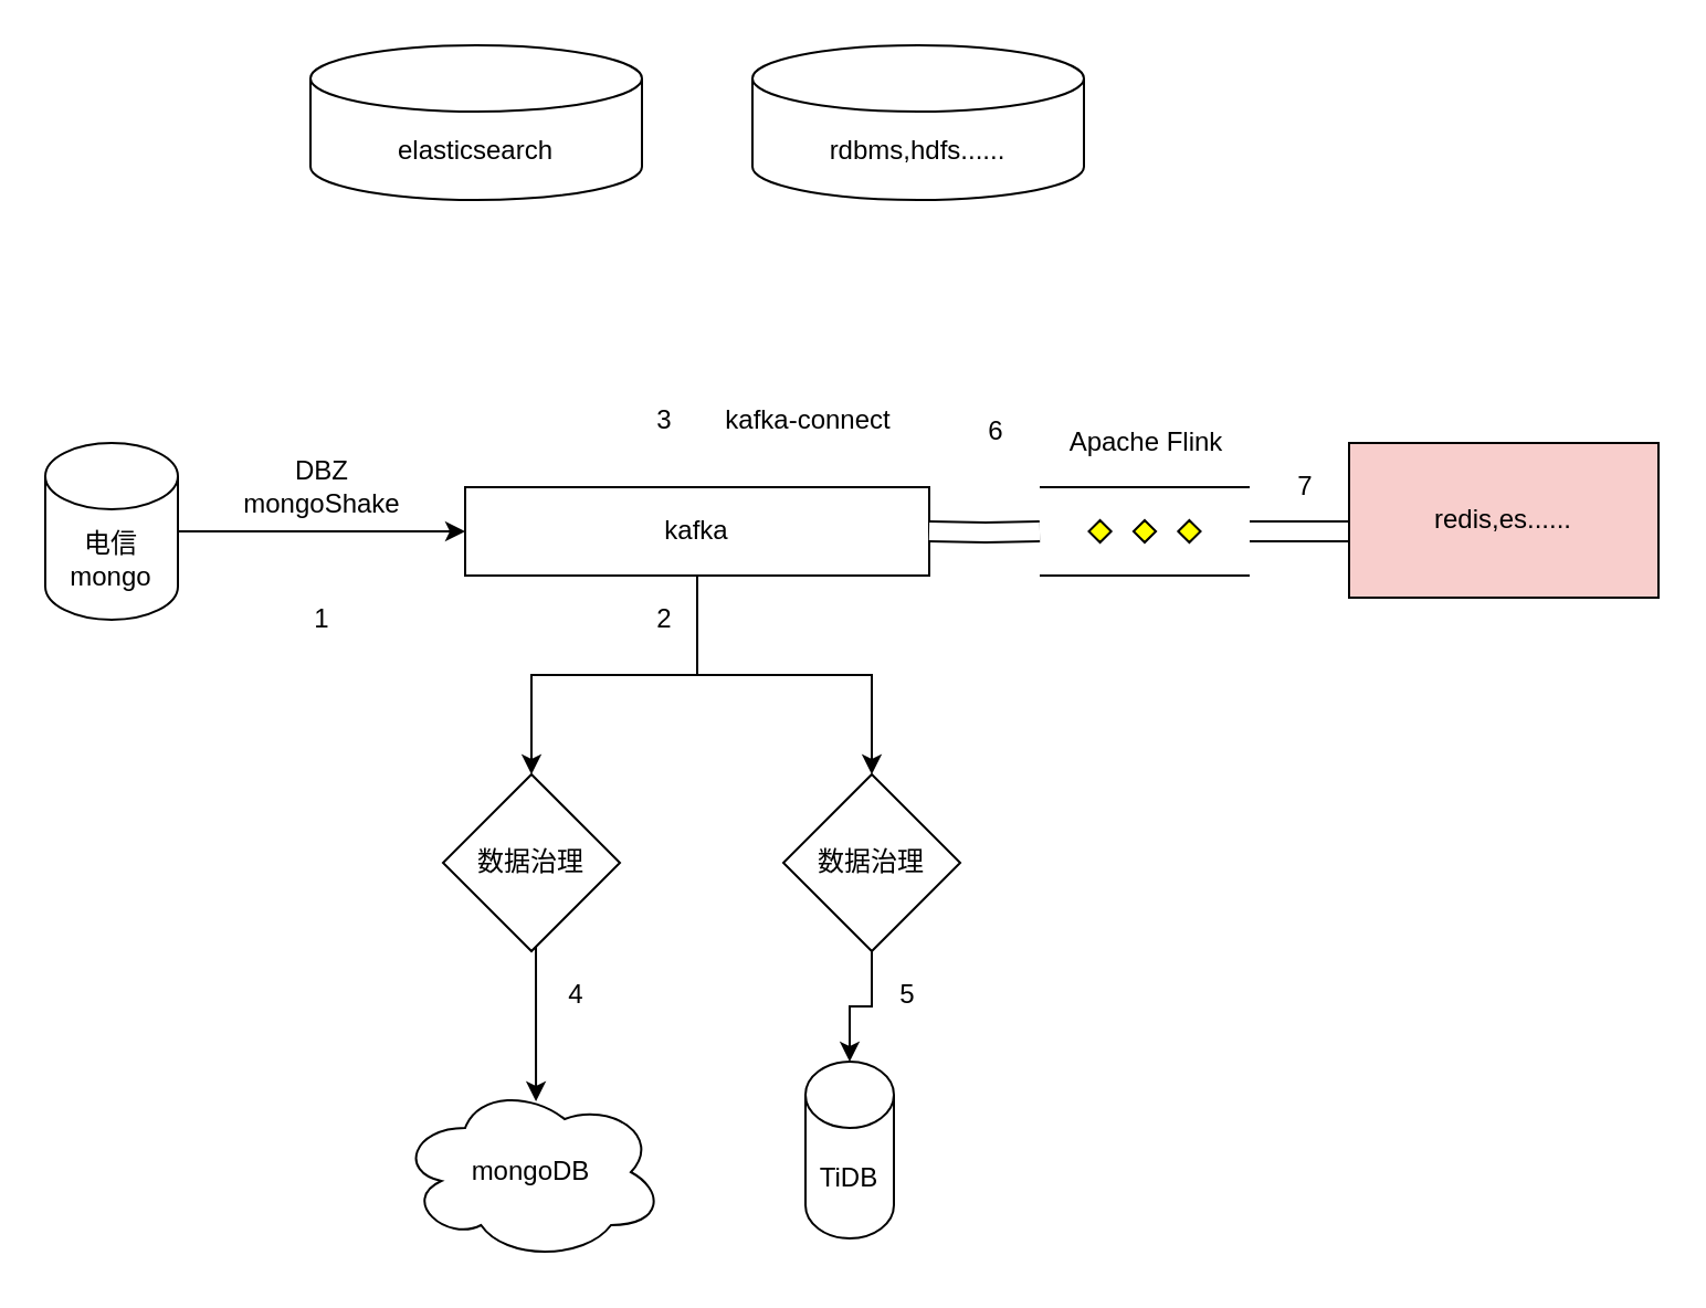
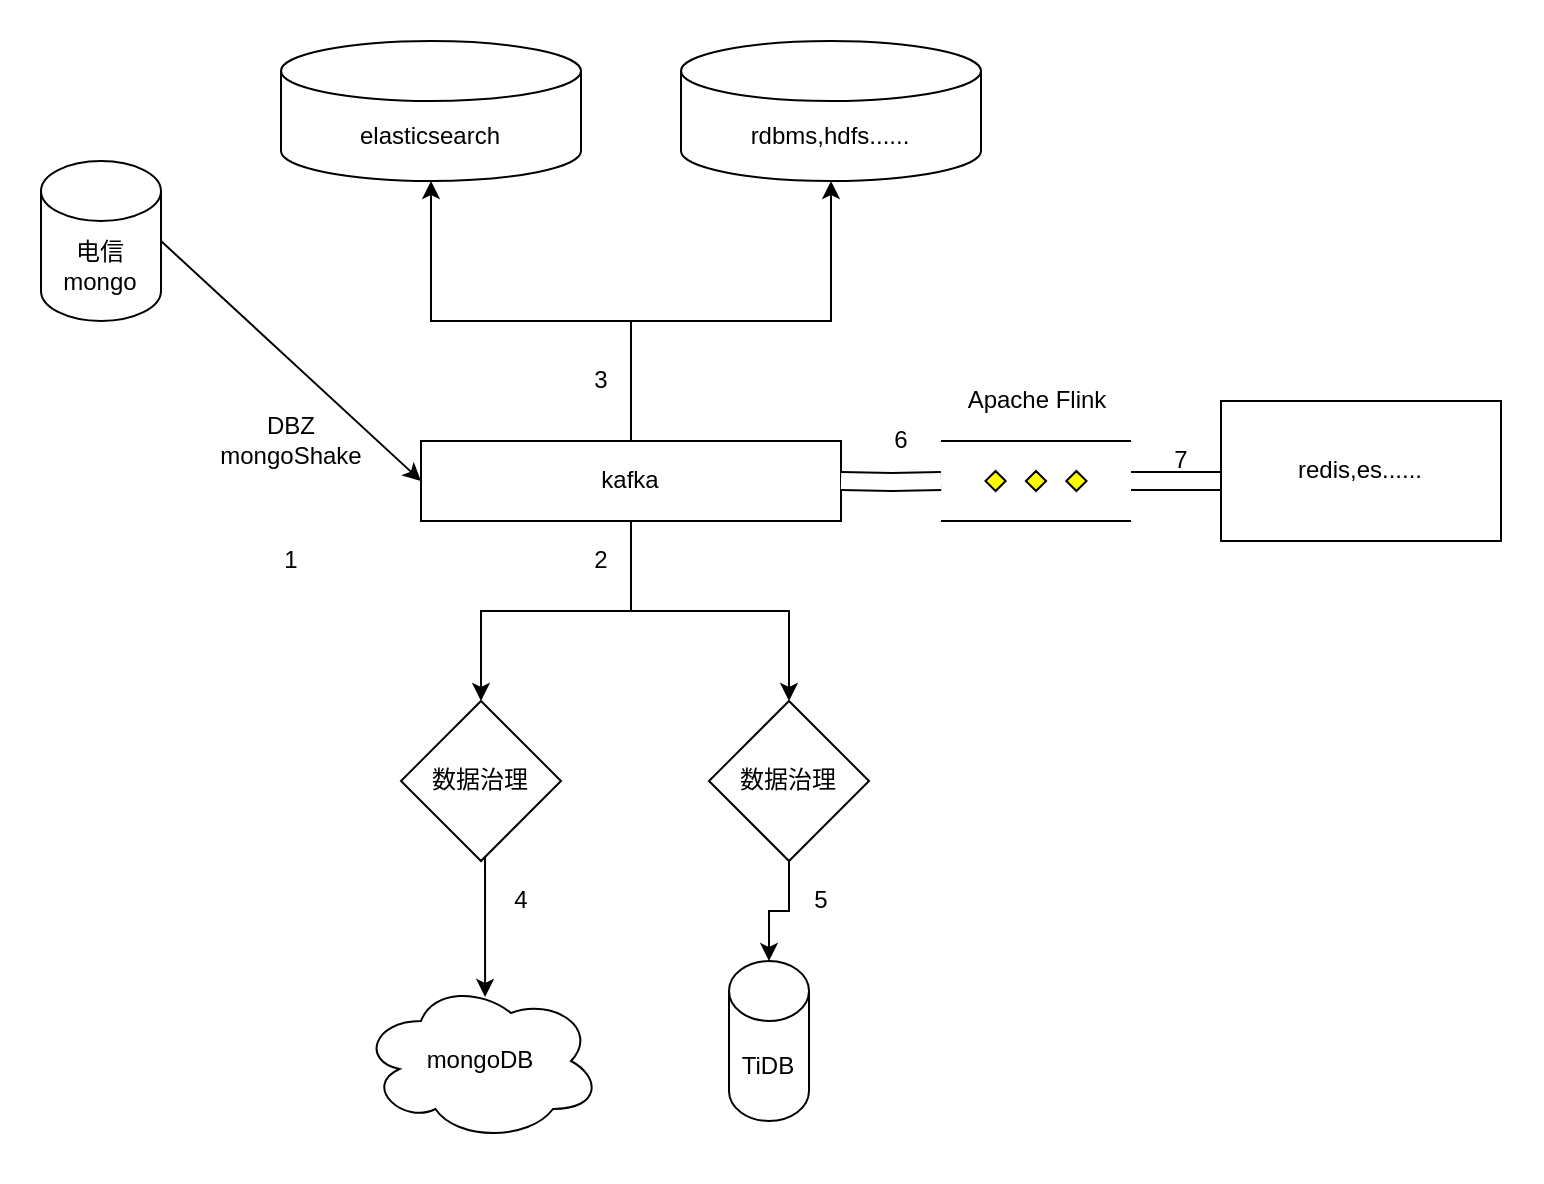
  <mxCell id="0" />
  <mxCell id="1" parent="0" />
  <mxCell id="2" value="" style="endArrow=classic;html=1;rounded=0;exitX=1;exitY=0.5;exitDx=0;exitDy=0;exitPerimeter=0;" edge="1" parent="1" source="8"><mxGeometry width="50" height="50" relative="1" as="geometry"><mxPoint x="120" y="240" as="sourcePoint" /><mxPoint x="210" y="240" as="targetPoint" /></mxGeometry></mxCell>
+ <mxCell id="3" value="" style="edgeStyle=orthogonalEdgeStyle;rounded=0;orthogonalLoop=1;jettySize=auto;html=1;exitX=0.5;exitY=0;exitDx=0;exitDy=0;" edge="1" parent="1" source="7" target="9"><mxGeometry relative="1" as="geometry"><Array as="points"><mxPoint x="315" y="160" /><mxPoint x="215" y="160" /></Array></mxGeometry></mxCell>
  <mxCell id="4" value="" style="edgeStyle=orthogonalEdgeStyle;rounded=0;orthogonalLoop=1;jettySize=auto;html=1;entryX=0.5;entryY=0;entryDx=0;entryDy=0;" edge="1" parent="1" source="7" target="16"><mxGeometry relative="1" as="geometry"><mxPoint x="240" y="330" as="targetPoint" /><Array as="points" /></mxGeometry></mxCell>
  <mxCell id="5" value="" style="edgeStyle=orthogonalEdgeStyle;rounded=0;orthogonalLoop=1;jettySize=auto;html=1;" edge="1" parent="1" source="7" target="15"><mxGeometry relative="1" as="geometry" /></mxCell>
+ <mxCell id="6" value="" style="edgeStyle=orthogonalEdgeStyle;rounded=0;orthogonalLoop=1;jettySize=auto;html=1;entryX=0.5;entryY=1;entryDx=0;entryDy=0;entryPerimeter=0;" edge="1" parent="1" source="7" target="18"><mxGeometry relative="1" as="geometry"><mxPoint x="415" y="130" as="targetPoint" /><Array as="points"><mxPoint x="315" y="160" /><mxPoint x="415" y="160" /></Array></mxGeometry></mxCell>
  <mxCell id="7" value="kafka" style="rounded=0;whiteSpace=wrap;html=1;" vertex="1" parent="1"><mxGeometry x="210" y="220" width="210" height="40" as="geometry" /></mxCell>
- <mxCell id="8" value="电信mongo" style="shape=cylinder3;whiteSpace=wrap;html=1;boundedLbl=1;backgroundOutline=1;size=15;" vertex="1" parent="1"><mxGeometry x="20" y="200" width="60" height="80" as="geometry" /></mxCell>
+ <mxCell id="8" value="电信mongo" style="shape=cylinder3;whiteSpace=wrap;html=1;boundedLbl=1;backgroundOutline=1;size=15;" vertex="1" parent="1"><mxGeometry x="20" y="80" width="60" height="80" as="geometry" /></mxCell>
  <mxCell id="9" value="elasticsearch" style="shape=cylinder3;whiteSpace=wrap;html=1;boundedLbl=1;backgroundOutline=1;size=15;" vertex="1" parent="1"><mxGeometry x="140" y="20" width="150" height="70" as="geometry" /></mxCell>
  <mxCell id="10" value="" style="shape=filledEdge;rounded=0;fixDash=1;endArrow=none;strokeWidth=10;fillColor=#ffffff;edgeStyle=orthogonalEdgeStyle;entryX=0;entryY=0.5;entryDx=0;entryDy=0;startArrow=none;" edge="1" parent="1" source="22"><mxGeometry width="60" height="40" relative="1" as="geometry"><mxPoint x="420" y="240" as="sourcePoint" /><mxPoint x="620" y="240" as="targetPoint" /></mxGeometry></mxCell>
  <mxCell id="11" value="Apache Flink" style="text;html=1;align=center;verticalAlign=middle;resizable=0;points=[];autosize=1;strokeColor=none;fillColor=none;" vertex="1" parent="1"><mxGeometry x="477.5" y="190" width="80" height="20" as="geometry" /></mxCell>
  <mxCell id="12" value="" style="edgeStyle=orthogonalEdgeStyle;rounded=0;orthogonalLoop=1;jettySize=auto;html=1;entryX=0.517;entryY=0.1;entryDx=0;entryDy=0;entryPerimeter=0;" edge="1" parent="1" target="13"><mxGeometry relative="1" as="geometry"><mxPoint x="240" y="390" as="sourcePoint" /><mxPoint x="240" y="430" as="targetPoint" /><Array as="points"><mxPoint x="242" y="390" /></Array></mxGeometry></mxCell>
  <mxCell id="13" value="mongoDB" style="ellipse;shape=cloud;whiteSpace=wrap;html=1;rounded=0;" vertex="1" parent="1"><mxGeometry x="180" y="490" width="120" height="80" as="geometry" /></mxCell>
  <mxCell id="14" value="" style="edgeStyle=orthogonalEdgeStyle;rounded=0;orthogonalLoop=1;jettySize=auto;html=1;" edge="1" parent="1" source="15" target="17"><mxGeometry relative="1" as="geometry" /></mxCell>
  <mxCell id="15" value="数据治理" style="rhombus;whiteSpace=wrap;html=1;rounded=0;" vertex="1" parent="1"><mxGeometry x="354" y="350" width="80" height="80" as="geometry" /></mxCell>
  <mxCell id="16" value="数据治理" style="rhombus;whiteSpace=wrap;html=1;rounded=0;" vertex="1" parent="1"><mxGeometry x="200" y="350" width="80" height="80" as="geometry" /></mxCell>
  <mxCell id="17" value="TiDB" style="shape=cylinder3;whiteSpace=wrap;html=1;boundedLbl=1;backgroundOutline=1;size=15;" vertex="1" parent="1"><mxGeometry x="364" y="480" width="40" height="80" as="geometry" /></mxCell>
  <mxCell id="18" value="rdbms,hdfs......" style="shape=cylinder3;whiteSpace=wrap;html=1;boundedLbl=1;backgroundOutline=1;size=15;" vertex="1" parent="1"><mxGeometry x="340" y="20" width="150" height="70" as="geometry" /></mxCell>
- <mxCell id="19" value="redis,es......" style="rounded=0;whiteSpace=wrap;html=1;fillColor=#f8cecc;" vertex="1" parent="1"><mxGeometry x="610" y="200" width="140" height="70" as="geometry" /></mxCell>
+ <mxCell id="19" value="redis,es......" style="rounded=0;whiteSpace=wrap;html=1;" vertex="1" parent="1"><mxGeometry x="610" y="200" width="140" height="70" as="geometry" /></mxCell>
  <mxCell id="20" value="DBZ&lt;br&gt;mongoShake" style="text;html=1;align=center;verticalAlign=middle;resizable=0;points=[];autosize=1;strokeColor=none;fillColor=none;" vertex="1" parent="1"><mxGeometry x="100" y="205" width="90" height="30" as="geometry" /></mxCell>
- <mxCell id="21" value="kafka-connect" style="text;html=1;align=center;verticalAlign=middle;resizable=0;points=[];autosize=1;strokeColor=none;fillColor=none;" vertex="1" parent="1"><mxGeometry x="320" y="180" width="90" height="20" as="geometry" /></mxCell>
  <mxCell id="22" value="" style="verticalLabelPosition=bottom;verticalAlign=top;html=1;shape=mxgraph.flowchart.parallel_mode;pointerEvents=1" vertex="1" parent="1"><mxGeometry x="470" y="220" width="95" height="40" as="geometry" /></mxCell>
  <mxCell id="23" value="" style="shape=filledEdge;rounded=0;fixDash=1;endArrow=none;strokeWidth=10;fillColor=#ffffff;edgeStyle=orthogonalEdgeStyle;entryX=0;entryY=0.5;entryDx=0;entryDy=0;" edge="1" parent="1" target="22"><mxGeometry width="60" height="40" relative="1" as="geometry"><mxPoint x="420" y="240" as="sourcePoint" /><mxPoint x="620" y="240" as="targetPoint" /></mxGeometry></mxCell>
  <mxCell id="24" value="1" style="text;html=1;align=center;verticalAlign=middle;resizable=0;points=[];autosize=1;strokeColor=none;fillColor=none;" vertex="1" parent="1"><mxGeometry x="135" y="270" width="20" height="20" as="geometry" /></mxCell>
  <mxCell id="25" value="3" style="text;html=1;align=center;verticalAlign=middle;resizable=0;points=[];autosize=1;strokeColor=none;fillColor=none;" vertex="1" parent="1"><mxGeometry x="290" y="180" width="20" height="20" as="geometry" /></mxCell>
  <mxCell id="26" value="2" style="text;html=1;align=center;verticalAlign=middle;resizable=0;points=[];autosize=1;strokeColor=none;fillColor=none;" vertex="1" parent="1"><mxGeometry x="290" y="270" width="20" height="20" as="geometry" /></mxCell>
  <mxCell id="27" value="4" style="text;html=1;align=center;verticalAlign=middle;resizable=0;points=[];autosize=1;strokeColor=none;fillColor=none;" vertex="1" parent="1"><mxGeometry x="250" y="440" width="20" height="20" as="geometry" /></mxCell>
  <mxCell id="28" value="5" style="text;html=1;align=center;verticalAlign=middle;resizable=0;points=[];autosize=1;strokeColor=none;fillColor=none;" vertex="1" parent="1"><mxGeometry x="400" y="440" width="20" height="20" as="geometry" /></mxCell>
- <mxCell id="29" value="6" style="text;html=1;align=center;verticalAlign=middle;resizable=0;points=[];autosize=1;strokeColor=none;fillColor=none;" vertex="1" parent="1"><mxGeometry x="440" y="185" width="20" height="20" as="geometry" /></mxCell>
- <mxCell id="30" value="7" style="text;html=1;align=center;verticalAlign=middle;resizable=0;points=[];autosize=1;strokeColor=none;fillColor=none;" vertex="1" parent="1"><mxGeometry x="580" y="210" width="20" height="20" as="geometry" /></mxCell>
+ <mxCell id="29" value="6" style="text;html=1;align=center;verticalAlign=middle;resizable=0;points=[];autosize=1;strokeColor=none;fillColor=none;" vertex="1" parent="1"><mxGeometry x="440" y="210" width="20" height="20" as="geometry" /></mxCell>
+ <mxCell id="30" value="7" style="text;html=1;align=center;verticalAlign=middle;resizable=0;points=[];autosize=1;strokeColor=none;fillColor=none;" vertex="1" parent="1"><mxGeometry x="580" y="220" width="20" height="20" as="geometry" /></mxCell>
